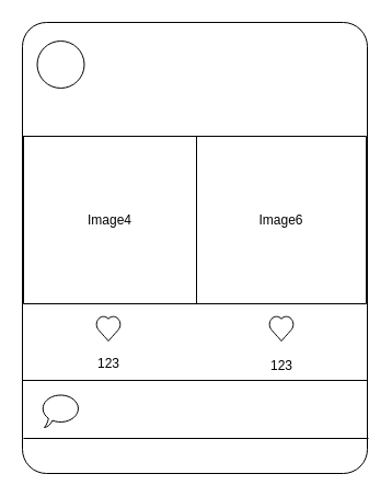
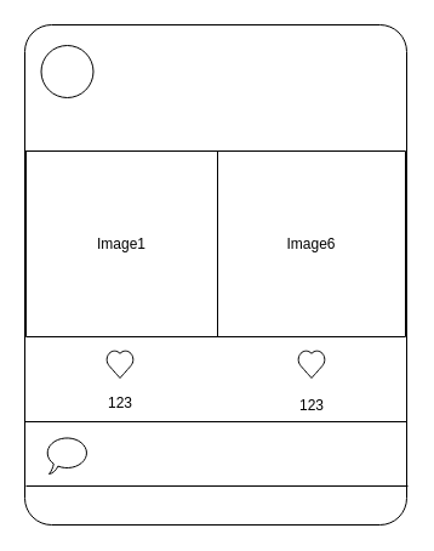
  <mxCell id="0" />
  <mxCell id="1" parent="0" />
  <mxCell id="2" value="" style="rounded=1;whiteSpace=wrap;html=1;arcSize=7;" parent="1" vertex="1"><mxGeometry x="20" y="20" width="315" height="412" as="geometry" /></mxCell>
  <mxCell id="3" value="" style="shape=table;startSize=0;container=1;collapsible=0;childLayout=tableLayout;" parent="1" vertex="1"><mxGeometry x="21" y="124" width="313" height="153" as="geometry" /></mxCell>
  <mxCell id="4" value="" style="shape=tableRow;horizontal=0;startSize=0;swimlaneHead=0;swimlaneBody=0;strokeColor=inherit;top=0;left=0;bottom=0;right=0;collapsible=0;dropTarget=0;fillColor=none;points=[[0,0.5],[1,0.5]];portConstraint=eastwest;" parent="3" vertex="1"><mxGeometry width="313" height="153" as="geometry" /></mxCell>
- <mxCell id="5" value="Image4" style="shape=partialRectangle;html=1;whiteSpace=wrap;connectable=0;strokeColor=inherit;overflow=hidden;fillColor=none;top=0;left=0;bottom=0;right=0;pointerEvents=1;" parent="4" vertex="1"><mxGeometry width="158" height="153" as="geometry"><mxRectangle width="158" height="153" as="alternateBounds" /></mxGeometry></mxCell>
+ <mxCell id="5" value="Image1" style="shape=partialRectangle;html=1;whiteSpace=wrap;connectable=0;strokeColor=inherit;overflow=hidden;fillColor=none;top=0;left=0;bottom=0;right=0;pointerEvents=1;" parent="4" vertex="1"><mxGeometry width="158" height="153" as="geometry"><mxRectangle width="158" height="153" as="alternateBounds" /></mxGeometry></mxCell>
  <mxCell id="6" value="Image6" style="shape=partialRectangle;html=1;whiteSpace=wrap;connectable=0;strokeColor=inherit;overflow=hidden;fillColor=none;top=0;left=0;bottom=0;right=0;pointerEvents=1;" parent="4" vertex="1"><mxGeometry x="158" width="155" height="153" as="geometry"><mxRectangle width="155" height="153" as="alternateBounds" /></mxGeometry></mxCell>
  <mxCell id="7" value="" style="verticalLabelPosition=bottom;verticalAlign=top;html=1;shape=mxgraph.basic.heart" parent="1" vertex="1"><mxGeometry x="87" y="288" width="23" height="23" as="geometry" /></mxCell>
  <mxCell id="8" value="" style="verticalLabelPosition=bottom;verticalAlign=top;html=1;shape=mxgraph.basic.heart" parent="1" vertex="1"><mxGeometry x="245" y="288" width="23" height="23" as="geometry" /></mxCell>
  <mxCell id="9" value="" style="endArrow=none;html=1;rounded=0;exitX=0;exitY=0.75;exitDx=0;exitDy=0;entryX=1;entryY=0.75;entryDx=0;entryDy=0;" parent="1" edge="1"><mxGeometry width="50" height="50" relative="1" as="geometry"><mxPoint x="20" y="347" as="sourcePoint" /><mxPoint x="335" y="347" as="targetPoint" /></mxGeometry></mxCell>
  <mxCell id="10" value="" style="whiteSpace=wrap;html=1;shape=mxgraph.basic.oval_callout" parent="1" vertex="1"><mxGeometry x="37" y="359" width="36" height="31" as="geometry" /></mxCell>
  <mxCell id="11" value="" style="endArrow=none;html=1;rounded=0;exitX=0;exitY=0.75;exitDx=0;exitDy=0;entryX=1;entryY=0.75;entryDx=0;entryDy=0;" parent="1" edge="1"><mxGeometry width="50" height="50" relative="1" as="geometry"><mxPoint x="21" y="400" as="sourcePoint" /><mxPoint x="336" y="400" as="targetPoint" /></mxGeometry></mxCell>
  <mxCell id="12" value="" style="ellipse;whiteSpace=wrap;html=1;aspect=fixed;" parent="1" vertex="1"><mxGeometry x="33.5" y="37" width="43" height="43" as="geometry" /></mxCell>
  <mxCell id="13" value="123" style="text;html=1;align=center;verticalAlign=middle;whiteSpace=wrap;rounded=0;" vertex="1" parent="1"><mxGeometry x="68.5" y="317" width="60" height="30" as="geometry" /></mxCell>
  <mxCell id="14" value="123" style="text;html=1;align=center;verticalAlign=middle;whiteSpace=wrap;rounded=0;" vertex="1" parent="1"><mxGeometry x="226.5" y="319" width="60" height="30" as="geometry" /></mxCell>
